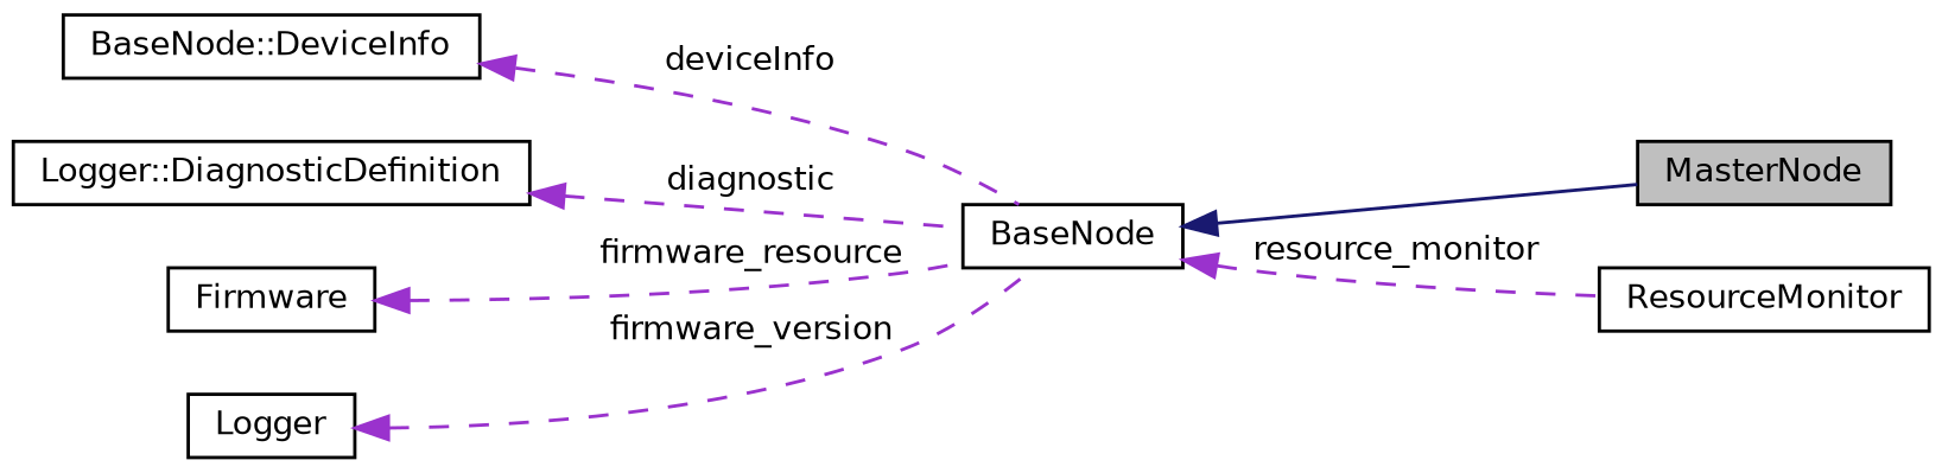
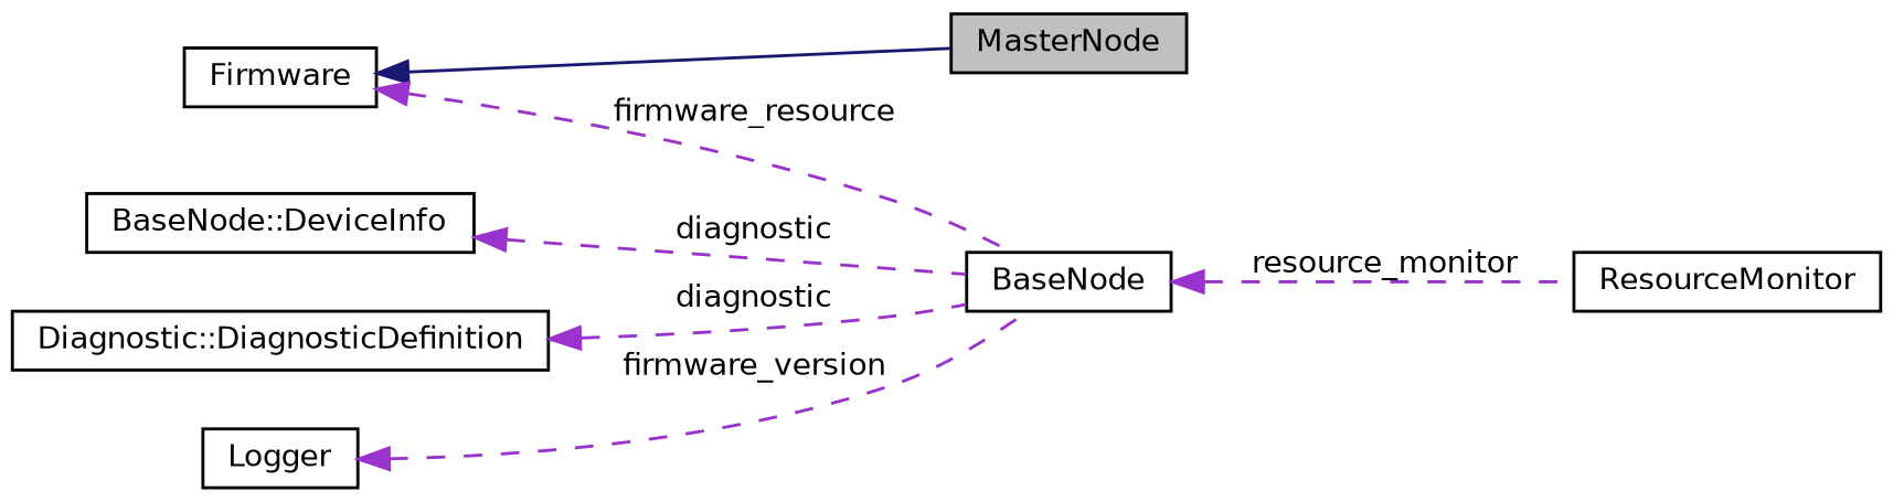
  digraph {
    rankdir=LR
    node [color=black fillcolor=white fontname=Helvetica fontsize=10 shape=record style=filled]
    edge [color=darkorchid3 dir=back fontname=Helvetica fontsize=10 labelfontname=Helvetica labelfontsize=10 style=dashed]
    n1 [fillcolor=grey75 fontcolor=black height=0.2 label=MasterNode width=0.4]
    n2 [height=0.2 label=BaseNode width=0.4]
    n3 [height=0.2 label=ResourceMonitor width=0.4]
    n4 [height=0.2 label="BaseNode::DeviceInfo" width=0.4]
-   n5 [height=0.2 label="Logger::DiagnosticDefinition" width=0.4]
+   n5 [height=0.2 label="Diagnostic::DiagnosticDefinition" width=0.4]
    n6 [height=0.2 label=Firmware width=0.4]
    n7 [height=0.2 label=Logger width=0.4]
-   n2 -> n1 [color=midnightblue style=solid]
+   n6 -> n1 [color=midnightblue style=solid]
    n2 -> n3 [label=" resource_monitor"]
-   n4 -> n2 [label=" deviceInfo"]
+   n4 -> n2 [label=" diagnostic"]
    n5 -> n2 [label=" diagnostic"]
    n6 -> n2 [label=" firmware_resource"]
    n7 -> n2 [label=" firmware_version"]
  }
